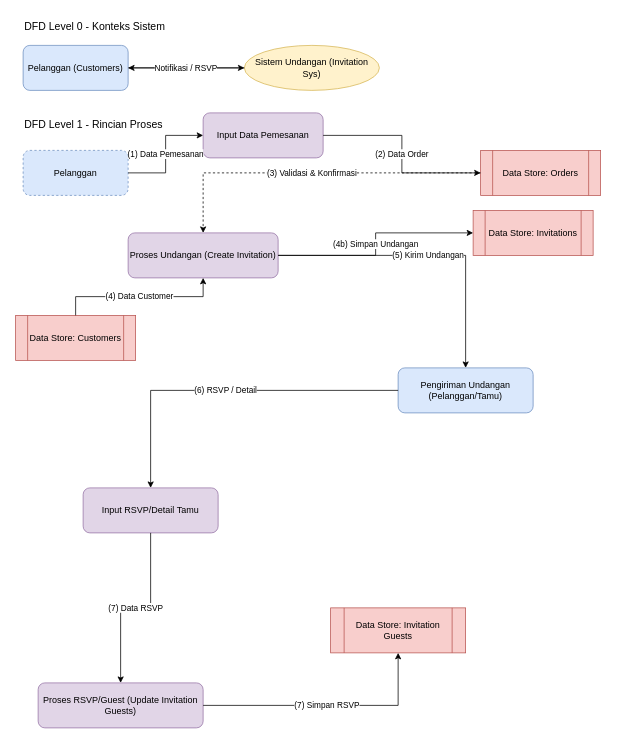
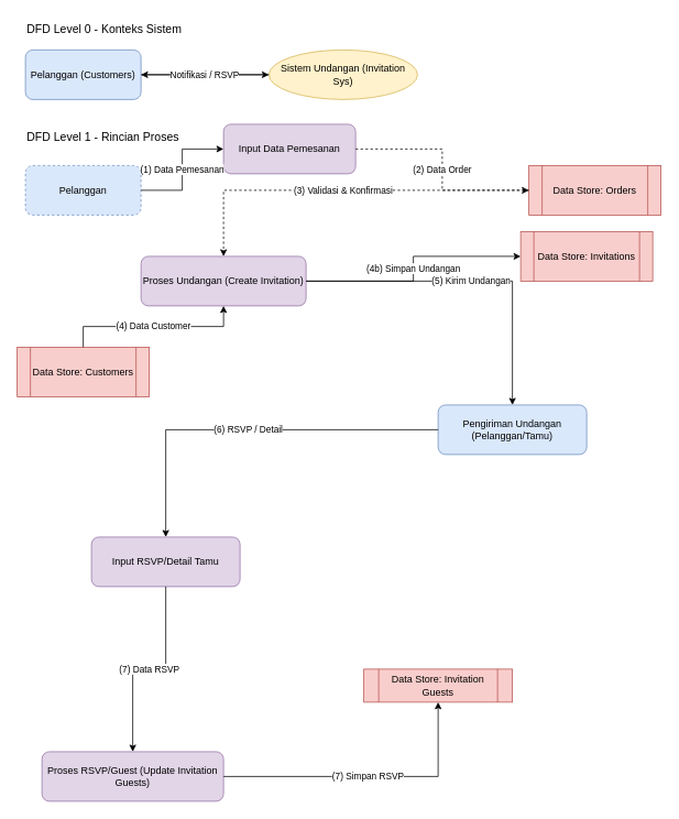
  <mxCell id="0" />
  <mxCell id="1" parent="0" />
  <mxCell id="2" value="DFD Level 0 - Konteks Sistem" style="text;html=1;fontSize=14;fontColor=#000000;" vertex="1" parent="1"><mxGeometry x="30" y="20" width="300" height="30" as="geometry" /></mxCell>
  <mxCell id="3" value="Pelanggan (Customers)" style="rounded=1;whiteSpace=wrap;html=1;fillColor=#dae8fc;strokeColor=#6c8ebf;" vertex="1" parent="1"><mxGeometry x="30" y="60" width="140" height="60" as="geometry" /></mxCell>
  <mxCell id="4" value="Sistem Undangan (Invitation Sys)" style="ellipse;whiteSpace=wrap;html=1;fillColor=#fff2cc;strokeColor=#d6b656;" vertex="1" parent="1"><mxGeometry x="325" y="60" width="180" height="60" as="geometry" /></mxCell>
  <mxCell id="5" value="Order Data" style="edgeStyle=elbowEdgeStyle;rounded=0;html=1;strokeColor=#000000;" edge="1" parent="1" source="3" target="4"><mxGeometry relative="1" as="geometry"><mxPoint as="offset" /></mxGeometry></mxCell>
  <mxCell id="6" value="Notifikasi / RSVP" style="edgeStyle=elbowEdgeStyle;rounded=0;html=1;strokeColor=#000000;" edge="1" parent="1" source="4" target="3"><mxGeometry relative="1" as="geometry"><mxPoint as="offset" /></mxGeometry></mxCell>
  <mxCell id="7" value="DFD Level 1 - Rincian Proses" style="text;html=1;fontSize=14;fontColor=#000000;" vertex="1" parent="1"><mxGeometry x="30" y="150" width="300" height="30" as="geometry" /></mxCell>
  <mxCell id="8" value="Pelanggan" style="rounded=1;whiteSpace=wrap;html=1;fillColor=#dae8fc;strokeColor=#6c8ebf;dashed=1;" vertex="1" parent="1"><mxGeometry x="30" y="200" width="140" height="60" as="geometry" /></mxCell>
  <mxCell id="9" value="Input Data Pemesanan" style="rounded=1;whiteSpace=wrap;html=1;fillColor=#e1d5e7;strokeColor=#9673a6;" vertex="1" parent="1"><mxGeometry x="270" y="150" width="160" height="60" as="geometry" /></mxCell>
  <mxCell id="10" value="Data Store: Orders" style="shape=process;whiteSpace=wrap;html=1;fillColor=#f8cecc;strokeColor=#b85450;" vertex="1" parent="1"><mxGeometry x="640" y="200" width="160" height="60" as="geometry" /></mxCell>
  <mxCell id="11" value="Data Store: Customers" style="shape=process;whiteSpace=wrap;html=1;fillColor=#f8cecc;strokeColor=#b85450;" vertex="1" parent="1"><mxGeometry x="20" y="420" width="160" height="60" as="geometry" /></mxCell>
  <mxCell id="12" value="Proses Undangan (Create Invitation)" style="rounded=1;whiteSpace=wrap;html=1;fillColor=#e1d5e7;strokeColor=#9673a6;" vertex="1" parent="1"><mxGeometry x="170" y="310" width="200" height="60" as="geometry" /></mxCell>
  <mxCell id="13" value="Data Store: Invitations" style="shape=process;whiteSpace=wrap;html=1;fillColor=#f8cecc;strokeColor=#b85450;" vertex="1" parent="1"><mxGeometry x="630" y="280" width="160" height="60" as="geometry" /></mxCell>
  <mxCell id="14" value="Pengiriman Undangan&#10;(Pelanggan/Tamu)" style="rounded=1;whiteSpace=wrap;html=1;fillColor=#dae8fc;strokeColor=#6c8ebf;" vertex="1" parent="1"><mxGeometry x="530" y="490" width="180" height="60" as="geometry" /></mxCell>
  <mxCell id="15" value="Input RSVP/Detail Tamu" style="rounded=1;whiteSpace=wrap;html=1;fillColor=#e1d5e7;strokeColor=#9673a6;" vertex="1" parent="1"><mxGeometry x="110" y="650" width="180" height="60" as="geometry" /></mxCell>
  <mxCell id="16" value="Proses RSVP/Guest (Update Invitation Guests)" style="rounded=1;whiteSpace=wrap;html=1;fillColor=#e1d5e7;strokeColor=#9673a6;" vertex="1" parent="1"><mxGeometry x="50" y="910" width="220" height="60" as="geometry" /></mxCell>
- <mxCell id="17" value="Data Store: Invitation Guests" style="shape=process;whiteSpace=wrap;html=1;fillColor=#f8cecc;strokeColor=#b85450;" vertex="1" parent="1"><mxGeometry x="440" y="810" width="180" height="60" as="geometry" /></mxCell>
+ <mxCell id="17" value="Data Store: Invitation Guests" style="shape=process;whiteSpace=wrap;html=1;fillColor=#f8cecc;strokeColor=#b85450;" vertex="1" parent="1"><mxGeometry x="440" y="810" width="180" height="40" as="geometry" /></mxCell>
  <mxCell id="18" value="(1) Data Pemesanan" style="edgeStyle=orthogonalEdgeStyle;rounded=0;html=1;strokeColor=#000000;" edge="1" parent="1" source="8" target="9"><mxGeometry relative="1" as="geometry" /></mxCell>
- <mxCell id="19" value="(2) Data Order" style="edgeStyle=orthogonalEdgeStyle;rounded=0;html=1;strokeColor=#000000;" edge="1" parent="1" source="9" target="10"><mxGeometry relative="1" as="geometry" /></mxCell>
+ <mxCell id="19" value="(2) Data Order" style="edgeStyle=orthogonalEdgeStyle;rounded=0;html=1;strokeColor=#000000;dashed=1;" edge="1" parent="1" source="9" target="10"><mxGeometry relative="1" as="geometry" /></mxCell>
  <mxCell id="20" value="(3) Validasi &amp; Konfirmasi" style="edgeStyle=orthogonalEdgeStyle;rounded=0;html=1;strokeColor=#000000;dashed=1;" edge="1" parent="1" source="10" target="12"><mxGeometry relative="1" as="geometry" /></mxCell>
  <mxCell id="21" value="(4) Data Customer" style="edgeStyle=orthogonalEdgeStyle;rounded=0;html=1;strokeColor=#000000;" edge="1" parent="1" source="11" target="12"><mxGeometry relative="1" as="geometry" /></mxCell>
  <mxCell id="22" value="(4b) Simpan Undangan" style="edgeStyle=orthogonalEdgeStyle;rounded=0;html=1;strokeColor=#000000;" edge="1" parent="1" source="12" target="13"><mxGeometry relative="1" as="geometry" /></mxCell>
  <mxCell id="23" value="(5) Kirim Undangan" style="edgeStyle=orthogonalEdgeStyle;rounded=0;html=1;strokeColor=#000000;" edge="1" parent="1" source="12" target="14"><mxGeometry relative="1" as="geometry" /></mxCell>
  <mxCell id="24" value="(6) RSVP / Detail" style="edgeStyle=orthogonalEdgeStyle;rounded=0;html=1;strokeColor=#000000;" edge="1" parent="1" source="14" target="15"><mxGeometry relative="1" as="geometry" /></mxCell>
  <mxCell id="25" value="(7) Data RSVP" style="edgeStyle=orthogonalEdgeStyle;rounded=0;html=1;strokeColor=#000000;" edge="1" parent="1" source="15" target="16"><mxGeometry relative="1" as="geometry" /></mxCell>
  <mxCell id="26" value="(7) Simpan RSVP" style="edgeStyle=orthogonalEdgeStyle;rounded=0;html=1;strokeColor=#000000;" edge="1" parent="1" source="16" target="17"><mxGeometry relative="1" as="geometry" /></mxCell>
